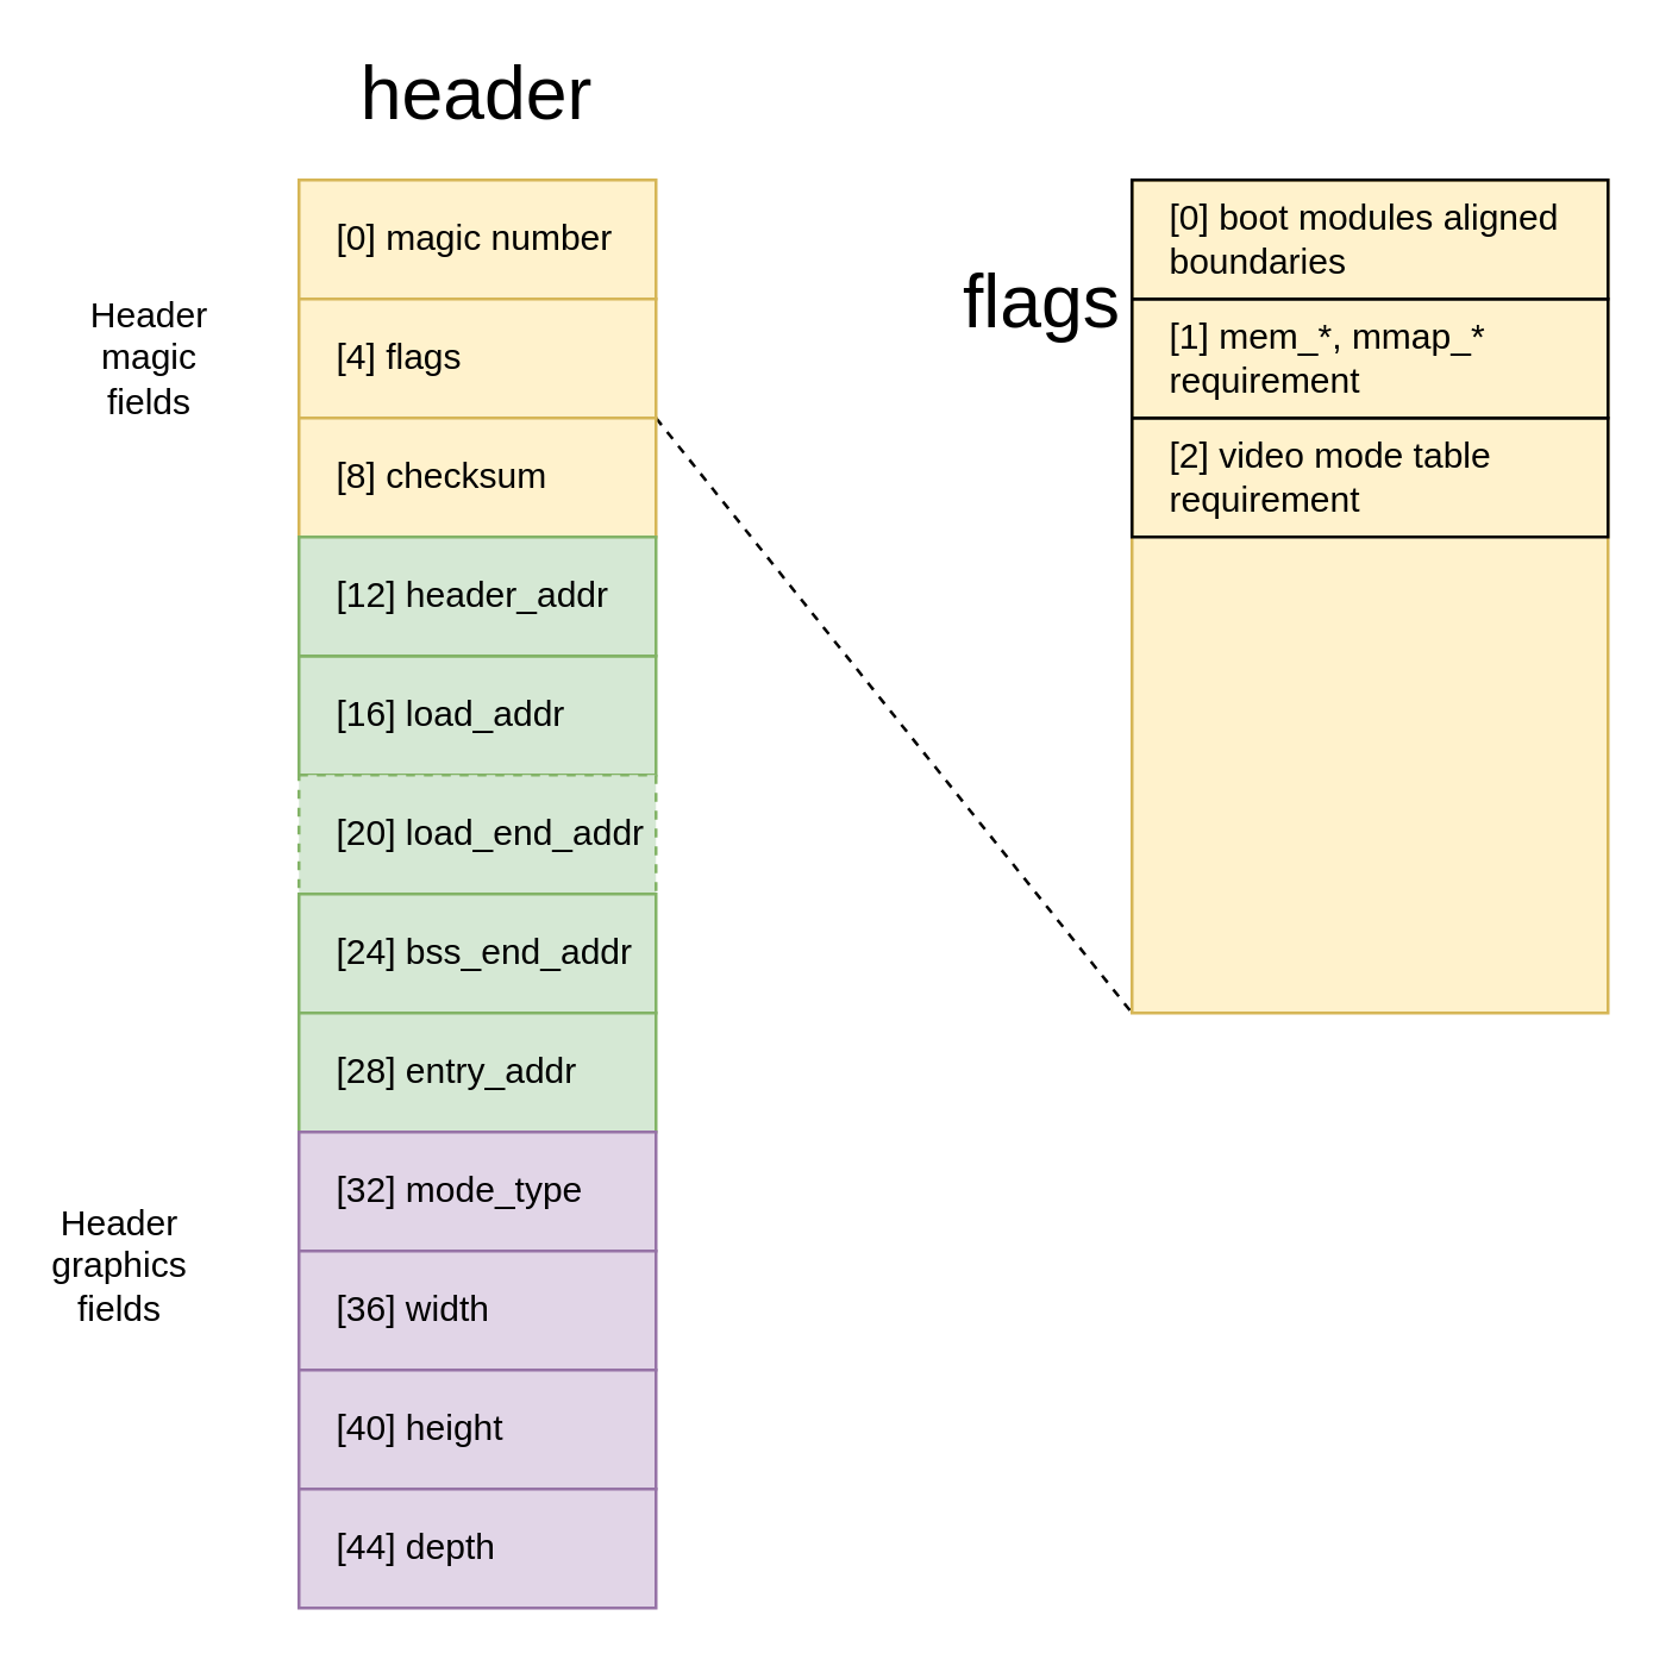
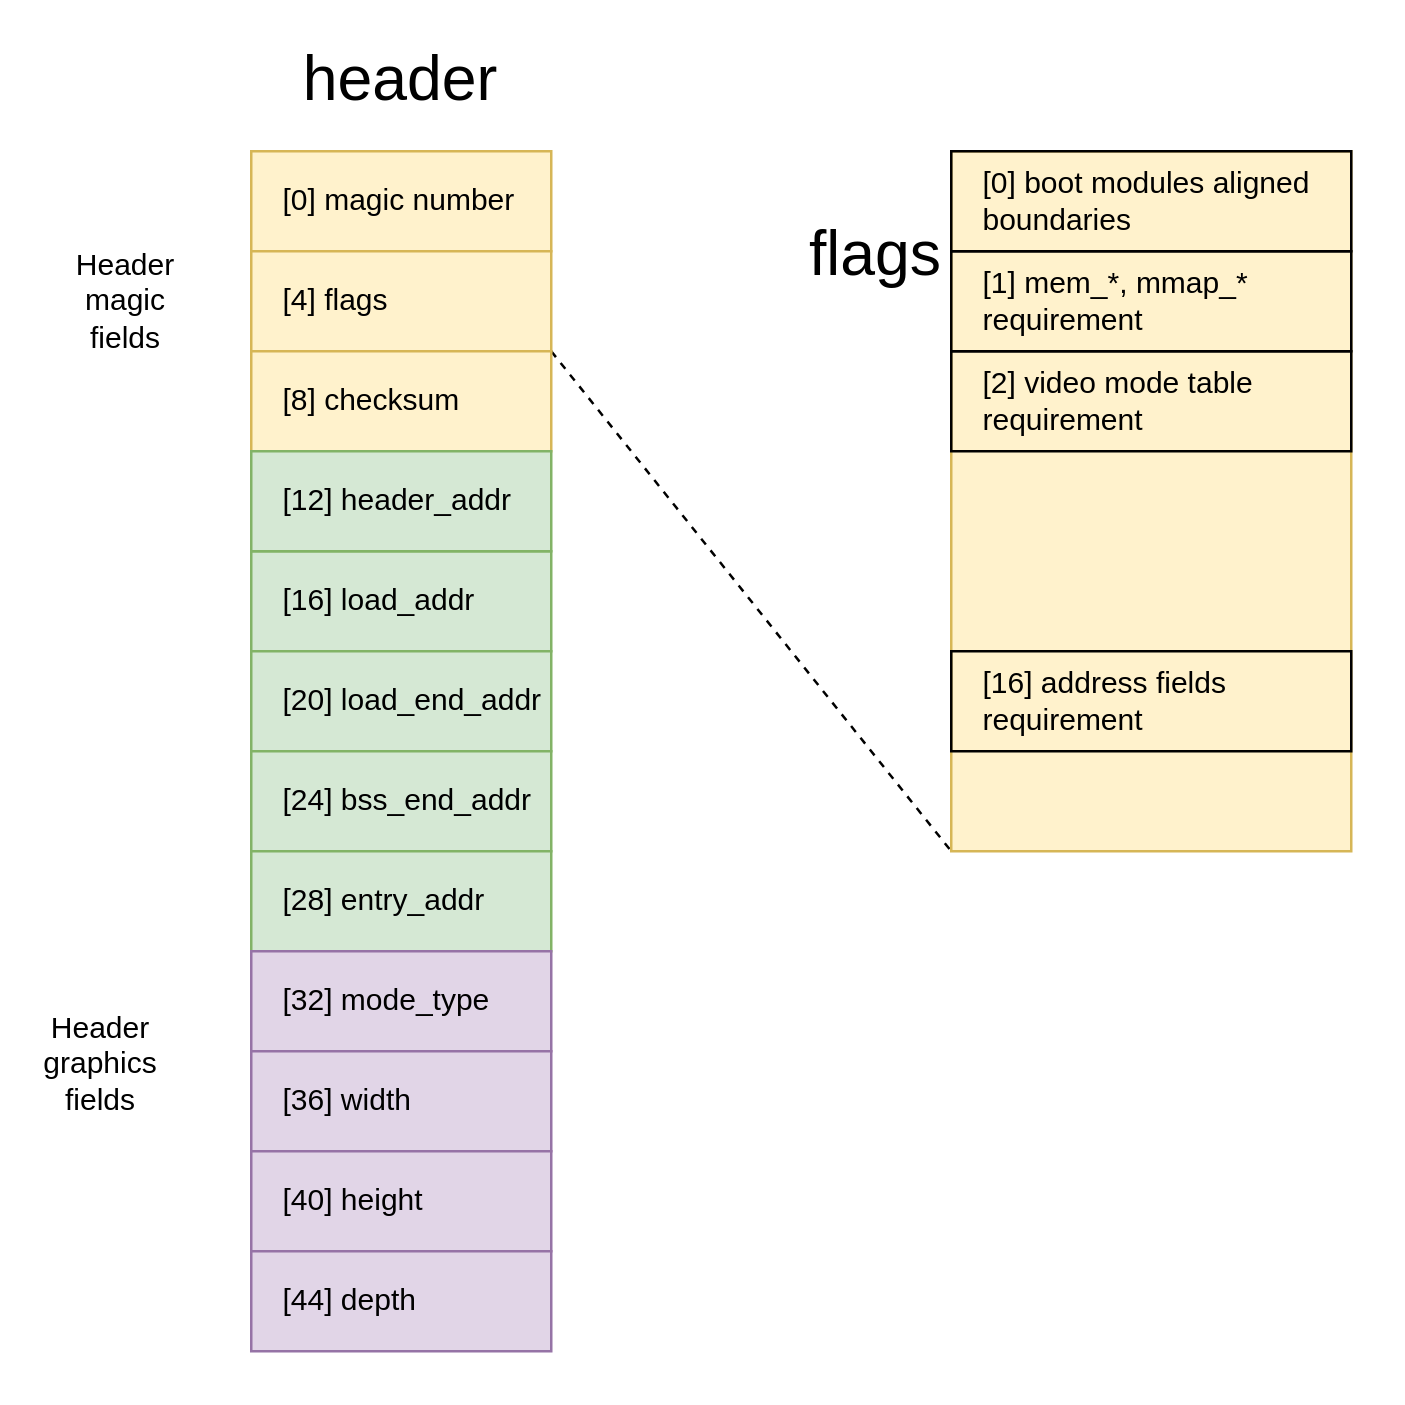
  <mxCell id="0" />
  <mxCell id="1" parent="0" />
  <mxCell id="2" value="[0] magic number" style="rounded=0;whiteSpace=wrap;html=1;fillColor=#fff2cc;strokeColor=#d6b656;align=left;spacingLeft=11;" vertex="1" parent="1"><mxGeometry x="100" y="60" width="120" height="40" as="geometry" /></mxCell>
  <mxCell id="3" style="edgeStyle=none;rounded=0;orthogonalLoop=1;jettySize=auto;html=1;exitX=1;exitY=1;exitDx=0;exitDy=0;entryX=0;entryY=1;entryDx=0;entryDy=0;dashed=1;endArrow=none;endFill=0;fontSize=12;" edge="1" parent="1" source="4" target="16"><mxGeometry relative="1" as="geometry" /></mxCell>
  <mxCell id="4" value="[4] flags" style="rounded=0;whiteSpace=wrap;html=1;fillColor=#fff2cc;strokeColor=#d6b656;align=left;spacingLeft=11;" vertex="1" parent="1"><mxGeometry x="100" y="100" width="120" height="40" as="geometry" /></mxCell>
  <mxCell id="5" value="[8] checksum" style="rounded=0;whiteSpace=wrap;html=1;fillColor=#fff2cc;strokeColor=#d6b656;align=left;spacingLeft=11;" vertex="1" parent="1"><mxGeometry x="100" y="140" width="120" height="40" as="geometry" /></mxCell>
  <mxCell id="6" value="[16] load_addr" style="rounded=0;whiteSpace=wrap;html=1;fillColor=#d5e8d4;strokeColor=#82b366;align=left;spacingLeft=11;" vertex="1" parent="1"><mxGeometry x="100" y="220" width="120" height="40" as="geometry" /></mxCell>
- <mxCell id="7" value="[20] load_end_addr" style="rounded=0;whiteSpace=wrap;html=1;fillColor=#d5e8d4;strokeColor=#82b366;align=left;spacingLeft=11;dashed=1;" vertex="1" parent="1"><mxGeometry x="100" y="260" width="120" height="40" as="geometry" /></mxCell>
+ <mxCell id="7" value="[20] load_end_addr" style="rounded=0;whiteSpace=wrap;html=1;fillColor=#d5e8d4;strokeColor=#82b366;align=left;spacingLeft=11;" vertex="1" parent="1"><mxGeometry x="100" y="260" width="120" height="40" as="geometry" /></mxCell>
  <mxCell id="8" value="[24] bss_end_addr" style="rounded=0;whiteSpace=wrap;html=1;fillColor=#d5e8d4;strokeColor=#82b366;align=left;spacingLeft=11;" vertex="1" parent="1"><mxGeometry x="100" y="300" width="120" height="40" as="geometry" /></mxCell>
  <mxCell id="9" value="[28] entry_addr" style="rounded=0;whiteSpace=wrap;html=1;fillColor=#d5e8d4;strokeColor=#82b366;align=left;spacingLeft=11;" vertex="1" parent="1"><mxGeometry x="100" y="340" width="120" height="40" as="geometry" /></mxCell>
  <mxCell id="10" value="[12] header_addr" style="rounded=0;whiteSpace=wrap;html=1;fillColor=#d5e8d4;strokeColor=#82b366;align=left;spacingLeft=11;" vertex="1" parent="1"><mxGeometry x="100" y="180" width="120" height="40" as="geometry" /></mxCell>
  <mxCell id="11" value="[32] mode_type" style="rounded=0;whiteSpace=wrap;html=1;fillColor=#e1d5e7;strokeColor=#9673a6;align=left;spacingLeft=11;" vertex="1" parent="1"><mxGeometry x="100" y="380" width="120" height="40" as="geometry" /></mxCell>
  <mxCell id="12" value="[36] width" style="rounded=0;whiteSpace=wrap;html=1;fillColor=#e1d5e7;strokeColor=#9673a6;align=left;spacingLeft=11;" vertex="1" parent="1"><mxGeometry x="100" y="420" width="120" height="40" as="geometry" /></mxCell>
  <mxCell id="13" value="[40] height" style="rounded=0;whiteSpace=wrap;html=1;fillColor=#e1d5e7;strokeColor=#9673a6;align=left;spacingLeft=11;" vertex="1" parent="1"><mxGeometry x="100" y="460" width="120" height="40" as="geometry" /></mxCell>
  <mxCell id="14" value="[44] depth" style="rounded=0;whiteSpace=wrap;html=1;fillColor=#e1d5e7;strokeColor=#9673a6;align=left;spacingLeft=11;" vertex="1" parent="1"><mxGeometry x="100" y="500" width="120" height="40" as="geometry" /></mxCell>
  <mxCell id="15" value="header" style="text;html=1;strokeColor=none;fillColor=none;align=center;verticalAlign=middle;whiteSpace=wrap;rounded=0;fontSize=25;" vertex="1" parent="1"><mxGeometry x="100" y="20" width="120" height="20" as="geometry" /></mxCell>
  <mxCell id="16" value="" style="rounded=0;whiteSpace=wrap;html=1;fillColor=#fff2cc;strokeColor=#d6b656;align=left;spacingLeft=11;" vertex="1" parent="1"><mxGeometry x="380" y="60" width="160" height="280" as="geometry" /></mxCell>
  <mxCell id="17" value="flags" style="text;html=1;strokeColor=none;fillColor=none;align=center;verticalAlign=middle;whiteSpace=wrap;rounded=0;fontSize=25;" vertex="1" parent="1"><mxGeometry x="320" y="90" width="60" height="20" as="geometry" /></mxCell>
  <mxCell id="18" value="[0]&amp;nbsp;boot modules&amp;nbsp;aligned&lt;br&gt;boundaries" style="rounded=0;whiteSpace=wrap;html=1;strokeWidth=1;fontSize=12;align=left;fillColor=none;spacingLeft=11;" vertex="1" parent="1"><mxGeometry x="380" y="60" width="160" height="40" as="geometry" /></mxCell>
  <mxCell id="19" value="[1] mem_*,&amp;nbsp;mmap_* requirement" style="rounded=0;whiteSpace=wrap;html=1;strokeWidth=1;fontSize=12;align=left;fillColor=none;spacingLeft=11;" vertex="1" parent="1"><mxGeometry x="380" y="100" width="160" height="40" as="geometry" /></mxCell>
  <mxCell id="20" value="[2] video mode table requirement" style="rounded=0;whiteSpace=wrap;html=1;strokeWidth=1;fontSize=12;align=left;fillColor=none;spacingLeft=11;" vertex="1" parent="1"><mxGeometry x="380" y="140" width="160" height="40" as="geometry" /></mxCell>
+ <mxCell id="21" value="[16] address fields requirement" style="rounded=0;whiteSpace=wrap;html=1;strokeWidth=1;fontSize=12;align=left;fillColor=none;spacingLeft=11;" vertex="1" parent="1"><mxGeometry x="380" y="260" width="160" height="40" as="geometry" /></mxCell>
  <mxCell id="22" value="Header magic fields" style="text;html=1;strokeColor=none;fillColor=none;align=center;verticalAlign=middle;whiteSpace=wrap;rounded=0;fontSize=12;" vertex="1" parent="1"><mxGeometry x="30" y="110" width="40" height="20" as="geometry" /></mxCell>
  <mxCell id="23" value="Header graphics fields" style="text;html=1;strokeColor=none;fillColor=none;align=center;verticalAlign=middle;whiteSpace=wrap;rounded=0;fontSize=12;" vertex="1" parent="1"><mxGeometry x="20" y="415" width="40" height="20" as="geometry" /></mxCell>
